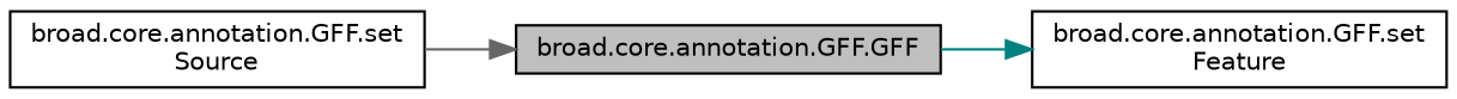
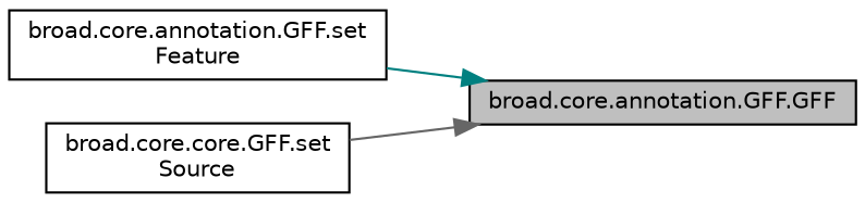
  digraph {
    rankdir=LR
    node [color=black fillcolor=white fontname=Helvetica fontsize=10 shape=record style=filled]
    edge [fontname=Helvetica fontsize=10 labelfontname=Helvetica labelfontsize=10 style=solid]
    n1 [fillcolor=grey75 fontcolor=black height=0.2 label="broad.core.annotation.GFF.GFF" width=0.4]
    n2 [height=0.2 label="broad.core.annotation.GFF.set\lFeature" width=0.4]
-   n3 [height=0.2 label="broad.core.annotation.GFF.set\lSource" width=0.4]
-   n1 -> n2 [color=teal]
+   n3 [height=0.2 label="broad.core.core.GFF.set\lSource" width=0.4]
+   n2 -> n1 [color=teal]
    n3 -> n1 [color=gray40]
  }
